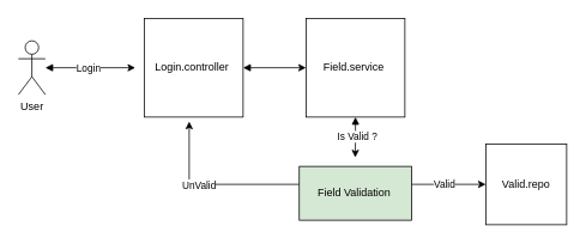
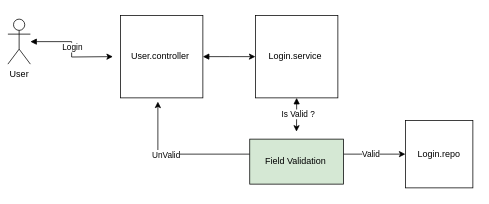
  <mxCell id="0" />
  <mxCell id="1" parent="0" />
  <mxCell id="2" style="edgeStyle=orthogonalEdgeStyle;rounded=0;orthogonalLoop=1;jettySize=auto;html=1;startArrow=block;startFill=1;" edge="1" parent="1" source="4"><mxGeometry relative="1" as="geometry"><mxPoint x="150" y="75" as="targetPoint" /></mxGeometry></mxCell>
  <mxCell id="3" value="Login" style="edgeLabel;html=1;align=center;verticalAlign=middle;resizable=0;points=[];" vertex="1" connectable="0" parent="2"><mxGeometry x="-0.055" relative="1" as="geometry"><mxPoint as="offset" /></mxGeometry></mxCell>
- <mxCell id="4" value="User" style="shape=umlActor;verticalLabelPosition=bottom;verticalAlign=top;html=1;outlineConnect=0;" vertex="1" parent="1"><mxGeometry x="20" y="45" width="30" height="60" as="geometry" /></mxCell>
+ <mxCell id="4" value="User" style="shape=umlActor;verticalLabelPosition=bottom;verticalAlign=top;html=1;outlineConnect=0;" vertex="1" parent="1"><mxGeometry x="10" y="25" width="30" height="60" as="geometry" /></mxCell>
  <mxCell id="5" style="edgeStyle=orthogonalEdgeStyle;rounded=0;orthogonalLoop=1;jettySize=auto;html=1;startArrow=block;startFill=1;" edge="1" parent="1" source="6"><mxGeometry relative="1" as="geometry"><mxPoint x="340" y="75" as="targetPoint" /></mxGeometry></mxCell>
- <mxCell id="6" value="Login.controller&amp;nbsp;" style="whiteSpace=wrap;html=1;aspect=fixed;" vertex="1" parent="1"><mxGeometry x="160" y="20" width="110" height="110" as="geometry" /></mxCell>
+ <mxCell id="6" value="User.controller&amp;nbsp;" style="whiteSpace=wrap;html=1;aspect=fixed;" vertex="1" parent="1"><mxGeometry x="160" y="20" width="110" height="110" as="geometry" /></mxCell>
  <mxCell id="7" style="edgeStyle=orthogonalEdgeStyle;rounded=0;orthogonalLoop=1;jettySize=auto;html=1;exitX=0.5;exitY=1;exitDx=0;exitDy=0;startArrow=block;startFill=1;" edge="1" parent="1" source="9"><mxGeometry relative="1" as="geometry"><mxPoint x="394.806" y="175" as="targetPoint" /></mxGeometry></mxCell>
  <mxCell id="8" value="Is Valid ?" style="edgeLabel;html=1;align=center;verticalAlign=middle;resizable=0;points=[];" vertex="1" connectable="0" parent="7"><mxGeometry x="0.006" y="1" relative="1" as="geometry"><mxPoint y="-1" as="offset" /></mxGeometry></mxCell>
- <mxCell id="9" value="Field.service&amp;nbsp;" style="whiteSpace=wrap;html=1;aspect=fixed;" vertex="1" parent="1"><mxGeometry x="340" y="20" width="110" height="110" as="geometry" /></mxCell>
+ <mxCell id="9" value="Login.service&amp;nbsp;" style="whiteSpace=wrap;html=1;aspect=fixed;" vertex="1" parent="1"><mxGeometry x="340" y="20" width="110" height="110" as="geometry" /></mxCell>
  <mxCell id="10" style="edgeStyle=orthogonalEdgeStyle;rounded=0;orthogonalLoop=1;jettySize=auto;html=1;" edge="1" parent="1" source="14"><mxGeometry relative="1" as="geometry"><mxPoint x="540" y="205" as="targetPoint" /><Array as="points"><mxPoint x="480" y="205" /><mxPoint x="480" y="205" /></Array></mxGeometry></mxCell>
  <mxCell id="11" value="Valid" style="edgeLabel;html=1;align=center;verticalAlign=middle;resizable=0;points=[];" vertex="1" connectable="0" parent="10"><mxGeometry x="-0.137" y="1" relative="1" as="geometry"><mxPoint as="offset" /></mxGeometry></mxCell>
  <mxCell id="12" style="edgeStyle=orthogonalEdgeStyle;rounded=0;orthogonalLoop=1;jettySize=auto;html=1;" edge="1" parent="1" source="14"><mxGeometry relative="1" as="geometry"><mxPoint x="210" y="135" as="targetPoint" /><Array as="points"><mxPoint x="210" y="205" /></Array></mxGeometry></mxCell>
  <mxCell id="13" value="UnValid" style="edgeLabel;html=1;align=center;verticalAlign=middle;resizable=0;points=[];" vertex="1" connectable="0" parent="12"><mxGeometry x="0.159" relative="1" as="geometry"><mxPoint as="offset" /></mxGeometry></mxCell>
  <mxCell id="14" value="Field Validation&amp;nbsp;" style="rounded=0;whiteSpace=wrap;html=1;fillColor=#d5e8d4;" vertex="1" parent="1"><mxGeometry x="332.5" y="185" width="125" height="60" as="geometry" /></mxCell>
- <mxCell id="15" value="Valid.repo" style="whiteSpace=wrap;html=1;aspect=fixed;" vertex="1" parent="1"><mxGeometry x="540" y="160" width="90" height="90" as="geometry" /></mxCell>
+ <mxCell id="15" value="Login.repo" style="whiteSpace=wrap;html=1;aspect=fixed;" vertex="1" parent="1"><mxGeometry x="540" y="160" width="90" height="90" as="geometry" /></mxCell>
